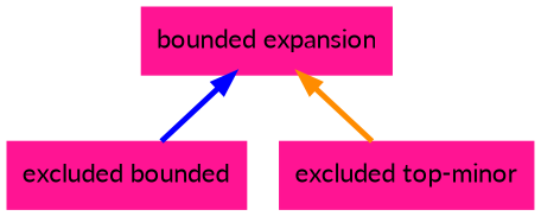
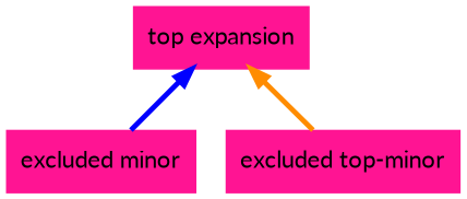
  digraph {
    fontname=Lato
    rankdir=BT
    node [color=deeppink fontname=Lato shape=box style=filled]
    edge [decorate=true fontname=Lato lblstyle="above, sloped" penwidth=3.0 weight=100]
-   n1 [label="excluded bounded"]
-   n2 [label="bounded expansion"]
+   n1 [label="excluded minor"]
+   n2 [label="top expansion"]
    n3 [label="excluded top-minor"]
    n1 -> n2 [color=blue]
    n3 -> n2 [color=darkorange]
  }
